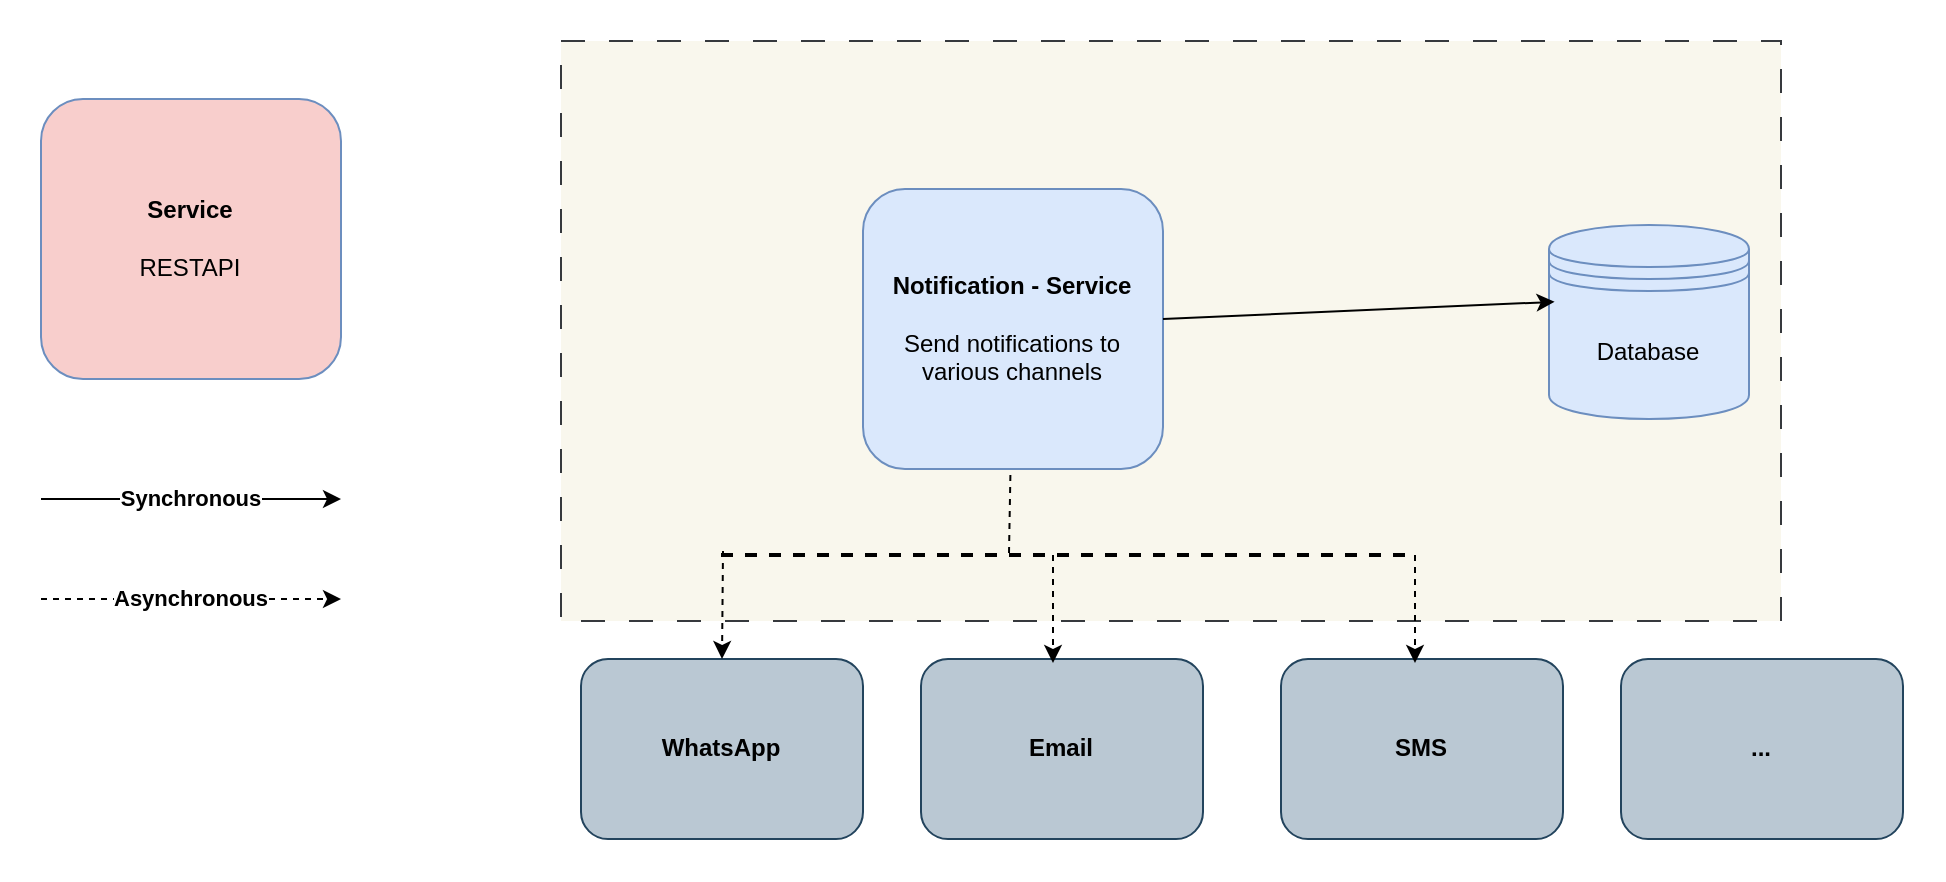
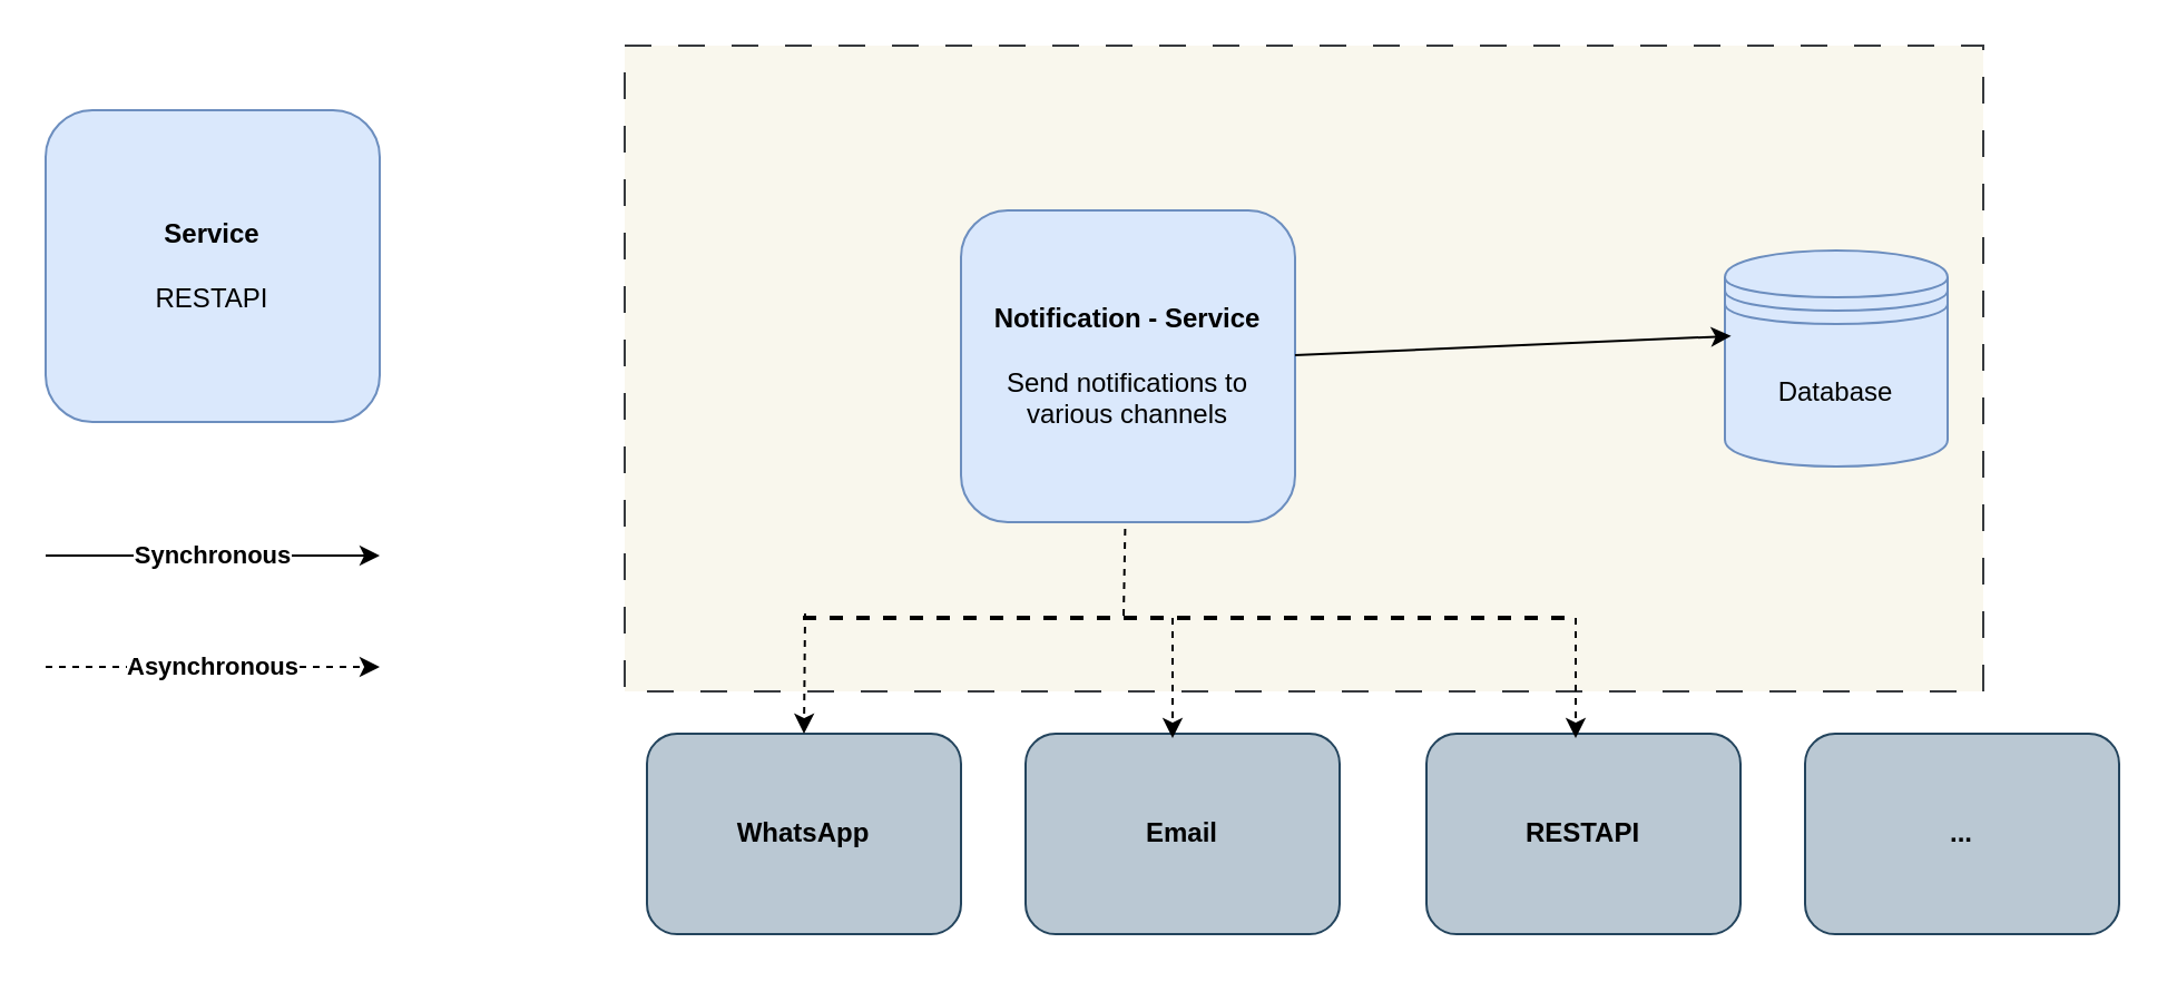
  <mxCell id="0" />
  <mxCell id="1" parent="0" />
  <mxCell id="2" value="" style="rounded=0;whiteSpace=wrap;html=1;dashed=1;dashPattern=12 12;fillColor=#f9f7ed;strokeColor=#36393d;" vertex="1" parent="1"><mxGeometry x="280" y="20" width="610" height="290" as="geometry" /></mxCell>
  <mxCell id="3" value="&lt;b&gt;Notification - Service&lt;/b&gt;&lt;br&gt;&lt;br&gt;Send notifications to various channels" style="rounded=1;whiteSpace=wrap;html=1;fillColor=#dae8fc;strokeColor=#6c8ebf;fontStyle=0" vertex="1" parent="1"><mxGeometry x="431" y="94" width="150" height="140" as="geometry" /></mxCell>
  <mxCell id="4" value="Database" style="shape=datastore;whiteSpace=wrap;html=1;fillColor=#dae8fc;strokeColor=#6c8ebf;" vertex="1" parent="1"><mxGeometry x="774" y="112" width="100" height="97" as="geometry" /></mxCell>
  <mxCell id="5" value="&lt;b&gt;WhatsApp&lt;/b&gt;" style="rounded=1;whiteSpace=wrap;html=1;fillColor=#bac8d3;strokeColor=#23445d;fontStyle=0" vertex="1" parent="1"><mxGeometry x="290" y="329" width="141" height="90" as="geometry" /></mxCell>
  <mxCell id="6" value="&lt;b&gt;Email&lt;/b&gt;" style="rounded=1;whiteSpace=wrap;html=1;fillColor=#bac8d3;strokeColor=#23445d;fontStyle=0" vertex="1" parent="1"><mxGeometry x="460" y="329" width="141" height="90" as="geometry" /></mxCell>
- <mxCell id="7" value="&lt;b&gt;SMS&lt;/b&gt;" style="rounded=1;whiteSpace=wrap;html=1;fillColor=#bac8d3;strokeColor=#23445d;fontStyle=0" vertex="1" parent="1"><mxGeometry x="640" y="329" width="141" height="90" as="geometry" /></mxCell>
+ <mxCell id="7" value="&lt;b&gt;RESTAPI&lt;/b&gt;" style="rounded=1;whiteSpace=wrap;html=1;fillColor=#bac8d3;strokeColor=#23445d;fontStyle=0" vertex="1" parent="1"><mxGeometry x="640" y="329" width="141" height="90" as="geometry" /></mxCell>
  <mxCell id="8" value="" style="line;strokeWidth=2;html=1;dashed=1;" vertex="1" parent="1"><mxGeometry x="360" y="272" width="348" height="10" as="geometry" /></mxCell>
  <mxCell id="9" value="" style="endArrow=classic;html=1;rounded=0;entryX=0.5;entryY=0;entryDx=0;entryDy=0;arcSize=20;dashed=1;" edge="1" parent="1" target="5"><mxGeometry width="50" height="50" relative="1" as="geometry"><mxPoint x="361" y="275" as="sourcePoint" /><mxPoint x="408" y="225" as="targetPoint" /></mxGeometry></mxCell>
  <mxCell id="10" value="" style="endArrow=classic;html=1;rounded=0;entryX=0.5;entryY=0;entryDx=0;entryDy=0;arcSize=20;dashed=1;" edge="1" parent="1"><mxGeometry width="50" height="50" relative="1" as="geometry"><mxPoint x="526" y="277" as="sourcePoint" /><mxPoint x="526" y="331" as="targetPoint" /></mxGeometry></mxCell>
  <mxCell id="11" value="" style="endArrow=classic;html=1;rounded=0;entryX=0.5;entryY=0;entryDx=0;entryDy=0;arcSize=20;dashed=1;" edge="1" parent="1"><mxGeometry width="50" height="50" relative="1" as="geometry"><mxPoint x="707" y="277" as="sourcePoint" /><mxPoint x="707" y="331" as="targetPoint" /></mxGeometry></mxCell>
  <mxCell id="12" value="" style="endArrow=classic;html=1;rounded=0;entryX=0.028;entryY=0.396;entryDx=0;entryDy=0;entryPerimeter=0;" edge="1" parent="1" target="4"><mxGeometry width="50" height="50" relative="1" as="geometry"><mxPoint x="581" y="159" as="sourcePoint" /><mxPoint x="631" y="109" as="targetPoint" /></mxGeometry></mxCell>
  <mxCell id="13" value="" style="endArrow=none;html=1;rounded=0;endFill=0;dashed=1;" edge="1" parent="1" target="3"><mxGeometry width="50" height="50" relative="1" as="geometry"><mxPoint x="504" y="276" as="sourcePoint" /><mxPoint x="554" y="226" as="targetPoint" /></mxGeometry></mxCell>
- <mxCell id="14" value="&lt;b&gt;Service&lt;/b&gt;&lt;br&gt;&lt;br&gt;RESTAPI" style="rounded=1;whiteSpace=wrap;html=1;fillColor=#f8cecc;strokeColor=#6c8ebf;fontStyle=0;" vertex="1" parent="1"><mxGeometry x="20" y="49" width="150" height="140" as="geometry" /></mxCell>
+ <mxCell id="14" value="&lt;b&gt;Service&lt;/b&gt;&lt;br&gt;&lt;br&gt;RESTAPI" style="rounded=1;whiteSpace=wrap;html=1;fillColor=#dae8fc;strokeColor=#6c8ebf;fontStyle=0" vertex="1" parent="1"><mxGeometry x="20" y="49" width="150" height="140" as="geometry" /></mxCell>
  <mxCell id="15" value="Synchronous" style="endArrow=classic;html=1;rounded=0;fontStyle=1" edge="1" parent="1"><mxGeometry width="50" height="50" relative="1" as="geometry"><mxPoint x="20" y="249" as="sourcePoint" /><mxPoint x="170" y="249" as="targetPoint" /></mxGeometry></mxCell>
  <mxCell id="16" value="&lt;b&gt;...&lt;/b&gt;" style="rounded=1;whiteSpace=wrap;html=1;fillColor=#bac8d3;strokeColor=#23445d;fontStyle=0" vertex="1" parent="1"><mxGeometry x="810" y="329" width="141" height="90" as="geometry" /></mxCell>
  <mxCell id="17" value="Asynchronous" style="endArrow=classic;html=1;rounded=0;dashed=1;fontStyle=1" edge="1" parent="1"><mxGeometry width="50" height="50" relative="1" as="geometry"><mxPoint x="20" y="299" as="sourcePoint" /><mxPoint x="170" y="299" as="targetPoint" /></mxGeometry></mxCell>
